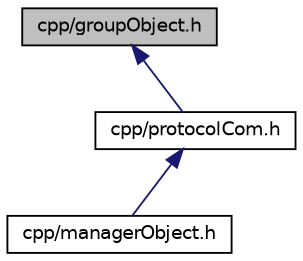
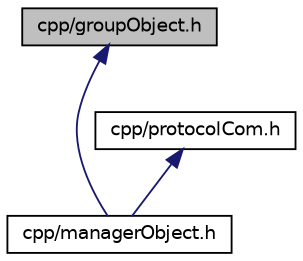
  digraph {
    node [color=black fillcolor=white fontname=Helvetica fontsize=10 shape=record style=filled]
    edge [color=midnightblue dir=back fontname=Helvetica fontsize=10 labelfontname=Helvetica labelfontsize=10 style=solid]
    n1 [fillcolor=grey75 fontcolor=black height=0.2 label="cpp/groupObject.h" width=0.4]
    n2 [height=0.2 label="cpp/managerObject.h" width=0.4]
    n3 [height=0.2 label="cpp/protocolCom.h" width=0.4]
-   n1 -> n3
+   n1 -> n2
    n3 -> n2
  }
